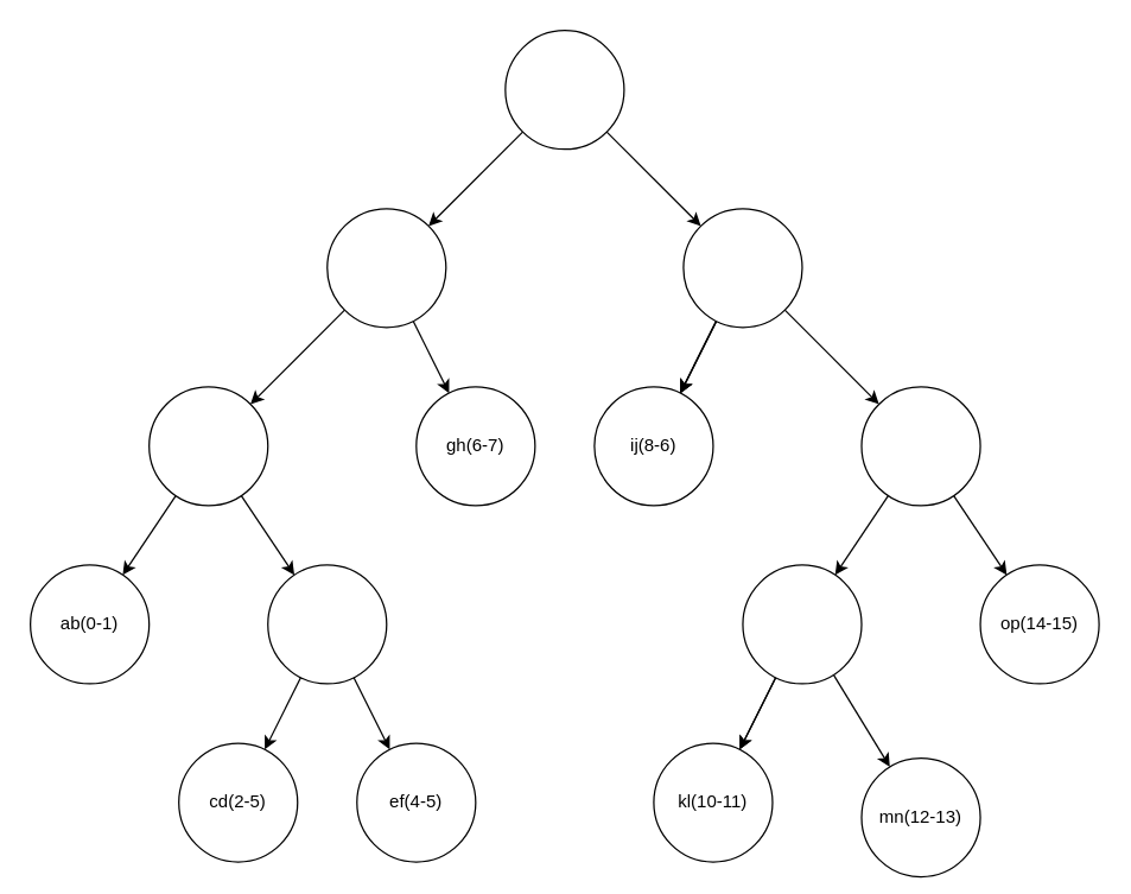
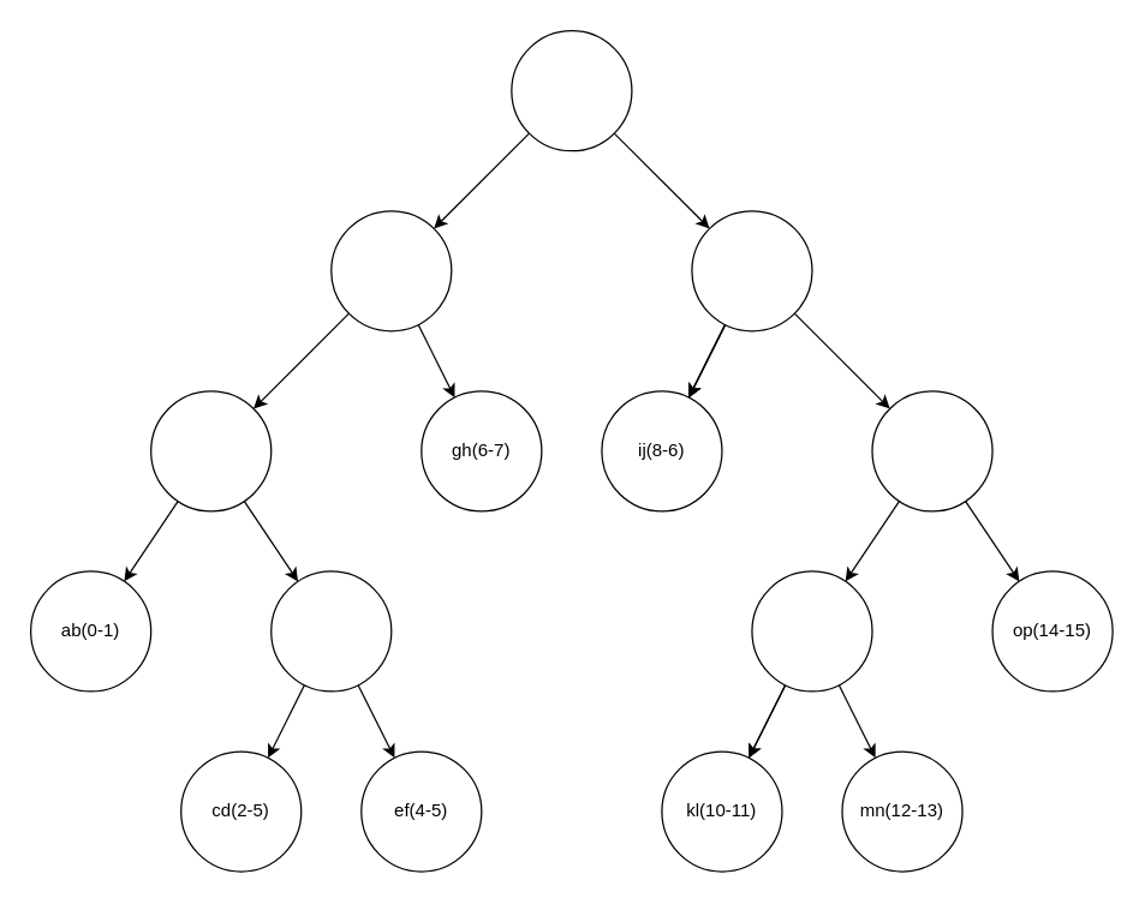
  <mxCell id="0" />
  <mxCell id="1" parent="0" />
  <mxCell id="2" value="" style="edgeStyle=none;html=1;" edge="1" parent="1" source="4" target="7"><mxGeometry relative="1" as="geometry" /></mxCell>
  <mxCell id="3" value="" style="edgeStyle=none;html=1;" edge="1" parent="1" source="4" target="12"><mxGeometry relative="1" as="geometry" /></mxCell>
  <mxCell id="4" value="" style="ellipse;whiteSpace=wrap;html=1;" vertex="1" parent="1"><mxGeometry x="340" y="20" width="80" height="80" as="geometry" /></mxCell>
  <mxCell id="5" value="" style="edgeStyle=none;html=1;" edge="1" parent="1" source="7" target="13"><mxGeometry relative="1" as="geometry" /></mxCell>
  <mxCell id="6" value="" style="edgeStyle=none;html=1;" edge="1" parent="1" source="7" target="20"><mxGeometry relative="1" as="geometry" /></mxCell>
  <mxCell id="7" value="" style="ellipse;whiteSpace=wrap;html=1;" vertex="1" parent="1"><mxGeometry x="220" y="140" width="80" height="80" as="geometry" /></mxCell>
  <mxCell id="8" value="" style="edgeStyle=none;html=1;" edge="1" parent="1" source="12" target="14"><mxGeometry relative="1" as="geometry" /></mxCell>
  <mxCell id="9" value="" style="edgeStyle=none;html=1;" edge="1" parent="1" source="12" target="14"><mxGeometry relative="1" as="geometry" /></mxCell>
  <mxCell id="10" value="" style="edgeStyle=none;html=1;" edge="1" parent="1" source="12" target="14"><mxGeometry relative="1" as="geometry" /></mxCell>
  <mxCell id="11" value="" style="edgeStyle=none;html=1;" edge="1" parent="1" source="12" target="17"><mxGeometry relative="1" as="geometry" /></mxCell>
  <mxCell id="12" value="" style="ellipse;whiteSpace=wrap;html=1;" vertex="1" parent="1"><mxGeometry x="460" y="140" width="80" height="80" as="geometry" /></mxCell>
  <mxCell id="13" value="gh(6-7)" style="ellipse;whiteSpace=wrap;html=1;" vertex="1" parent="1"><mxGeometry x="280" y="260" width="80" height="80" as="geometry" /></mxCell>
  <mxCell id="14" value="ij(8-6)" style="ellipse;whiteSpace=wrap;html=1;" vertex="1" parent="1"><mxGeometry x="400" y="260" width="80" height="80" as="geometry" /></mxCell>
  <mxCell id="15" value="" style="edgeStyle=none;html=1;" edge="1" parent="1" source="17" target="24"><mxGeometry relative="1" as="geometry" /></mxCell>
  <mxCell id="16" value="" style="edgeStyle=none;html=1;" edge="1" parent="1" source="17" target="25"><mxGeometry relative="1" as="geometry" /></mxCell>
  <mxCell id="17" value="" style="ellipse;whiteSpace=wrap;html=1;" vertex="1" parent="1"><mxGeometry x="580" y="260" width="80" height="80" as="geometry" /></mxCell>
  <mxCell id="18" value="" style="edgeStyle=none;html=1;" edge="1" parent="1" source="20" target="28"><mxGeometry relative="1" as="geometry" /></mxCell>
  <mxCell id="19" value="" style="edgeStyle=none;html=1;" edge="1" parent="1" source="20" target="31"><mxGeometry relative="1" as="geometry" /></mxCell>
  <mxCell id="20" value="" style="ellipse;whiteSpace=wrap;html=1;" vertex="1" parent="1"><mxGeometry x="100" y="260" width="80" height="80" as="geometry" /></mxCell>
  <mxCell id="21" value="" style="edgeStyle=none;html=1;" edge="1" parent="1" source="24" target="26"><mxGeometry relative="1" as="geometry" /></mxCell>
  <mxCell id="22" value="" style="edgeStyle=none;html=1;" edge="1" parent="1" source="24" target="26"><mxGeometry relative="1" as="geometry" /></mxCell>
  <mxCell id="23" value="" style="edgeStyle=none;html=1;" edge="1" parent="1" source="24" target="27"><mxGeometry relative="1" as="geometry" /></mxCell>
  <mxCell id="24" value="" style="ellipse;whiteSpace=wrap;html=1;" vertex="1" parent="1"><mxGeometry x="500" y="380" width="80" height="80" as="geometry" /></mxCell>
  <mxCell id="25" value="op(14-15)" style="ellipse;whiteSpace=wrap;html=1;" vertex="1" parent="1"><mxGeometry x="660" y="380" width="80" height="80" as="geometry" /></mxCell>
  <mxCell id="26" value="kl(10-11)" style="ellipse;whiteSpace=wrap;html=1;" vertex="1" parent="1"><mxGeometry x="440" y="500" width="80" height="80" as="geometry" /></mxCell>
- <mxCell id="27" value="mn(12-13)" style="ellipse;whiteSpace=wrap;html=1;" vertex="1" parent="1"><mxGeometry x="580" y="510" width="80" height="80" as="geometry" /></mxCell>
+ <mxCell id="27" value="mn(12-13)" style="ellipse;whiteSpace=wrap;html=1;" vertex="1" parent="1"><mxGeometry x="560" y="500" width="80" height="80" as="geometry" /></mxCell>
  <mxCell id="28" value="ab(0-1)" style="ellipse;whiteSpace=wrap;html=1;" vertex="1" parent="1"><mxGeometry x="20" y="380" width="80" height="80" as="geometry" /></mxCell>
  <mxCell id="29" value="" style="edgeStyle=none;html=1;" edge="1" parent="1" source="31" target="32"><mxGeometry relative="1" as="geometry" /></mxCell>
  <mxCell id="30" value="" style="edgeStyle=none;html=1;" edge="1" parent="1" source="31" target="33"><mxGeometry relative="1" as="geometry" /></mxCell>
  <mxCell id="31" value="" style="ellipse;whiteSpace=wrap;html=1;" vertex="1" parent="1"><mxGeometry x="180" y="380" width="80" height="80" as="geometry" /></mxCell>
  <mxCell id="32" value="cd(2-5)" style="ellipse;whiteSpace=wrap;html=1;" vertex="1" parent="1"><mxGeometry x="120" y="500" width="80" height="80" as="geometry" /></mxCell>
  <mxCell id="33" value="ef(4-5)" style="ellipse;whiteSpace=wrap;html=1;" vertex="1" parent="1"><mxGeometry x="240" y="500" width="80" height="80" as="geometry" /></mxCell>
